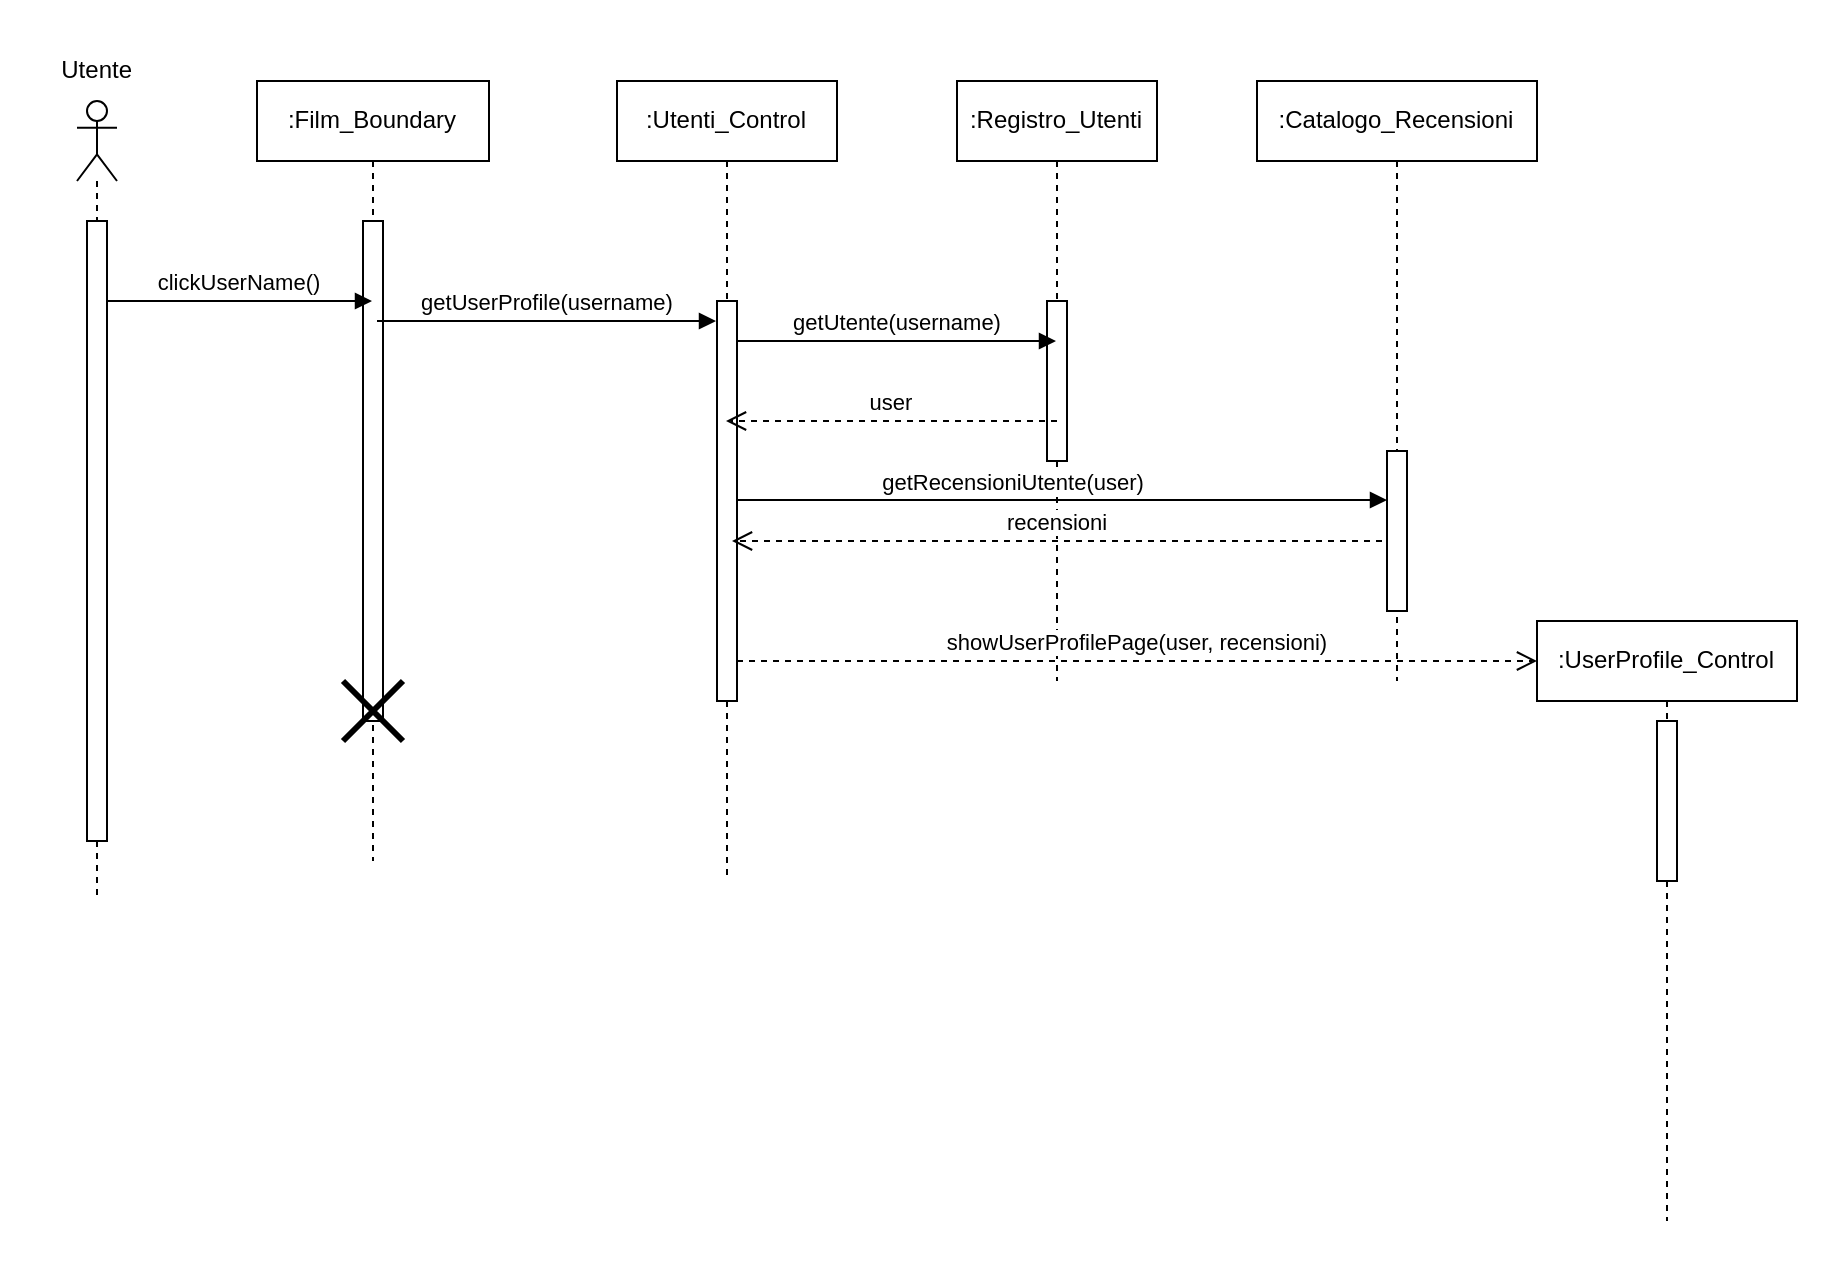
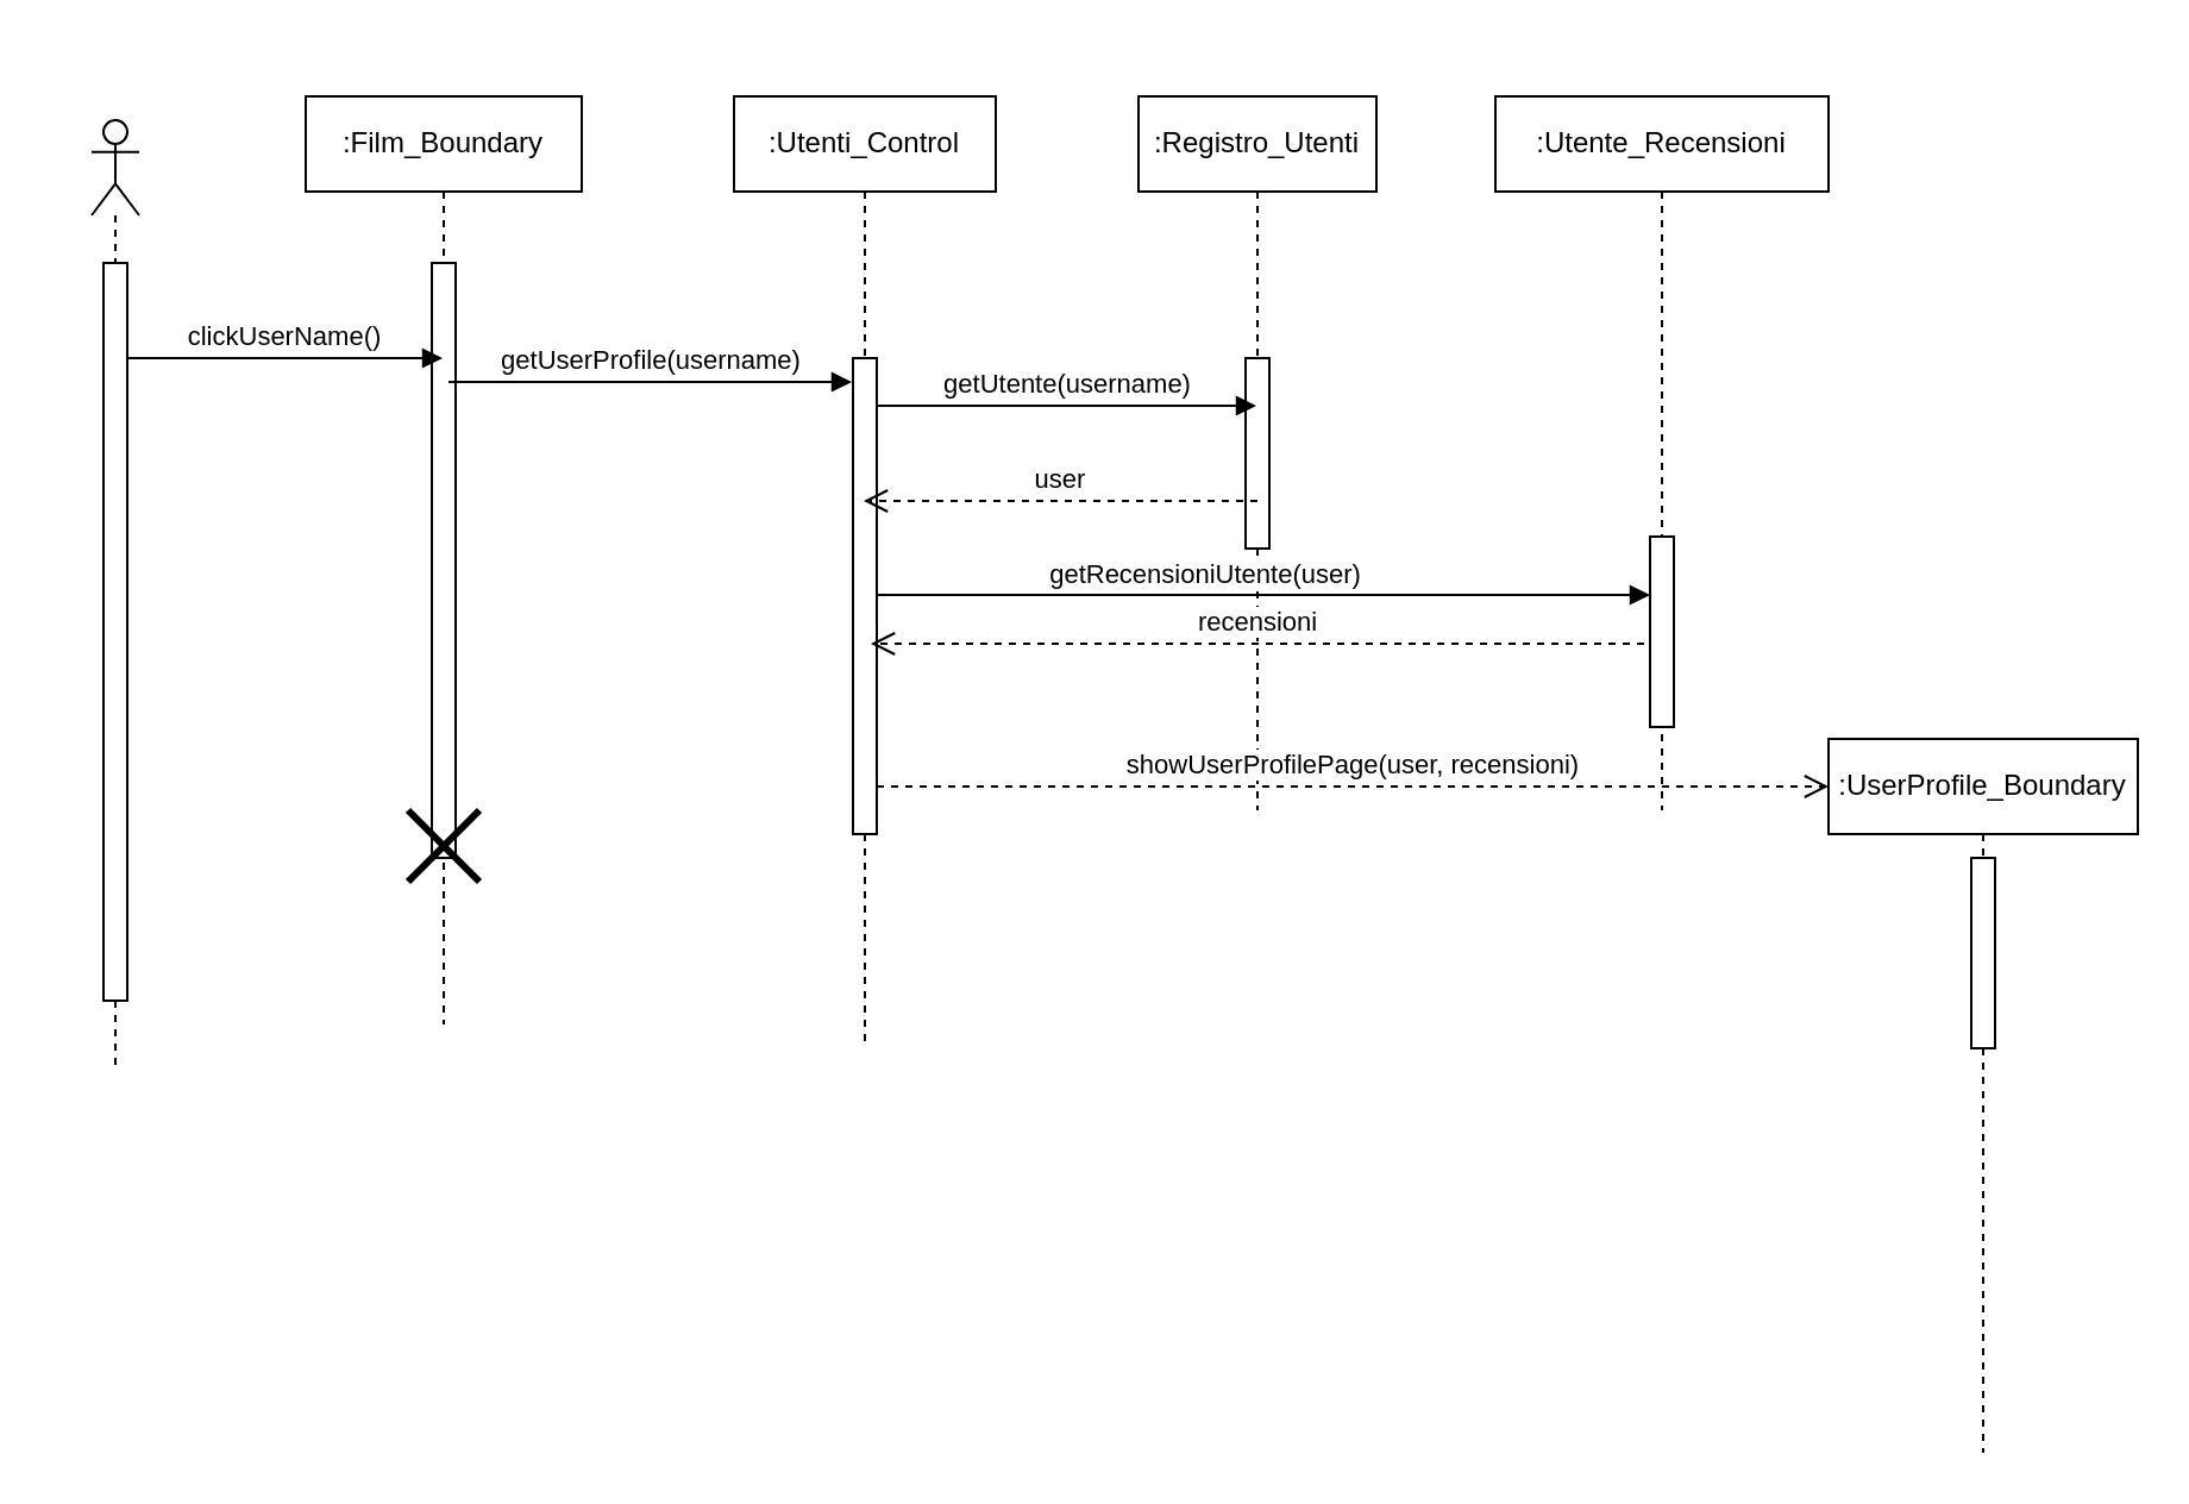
  <mxCell id="0" />
  <mxCell id="1" parent="0" />
  <mxCell id="2" value="" style="shape=umlLifeline;perimeter=lifelinePerimeter;whiteSpace=wrap;html=1;container=1;dropTarget=0;collapsible=0;recursiveResize=0;outlineConnect=0;portConstraint=eastwest;newEdgeStyle={&quot;curved&quot;:0,&quot;rounded&quot;:0};participant=umlActor;" vertex="1" parent="1"><mxGeometry x="38" y="50" width="20" height="400" as="geometry" /></mxCell>
  <mxCell id="3" value="" style="html=1;points=[[0,0,0,0,5],[0,1,0,0,-5],[1,0,0,0,5],[1,1,0,0,-5]];perimeter=orthogonalPerimeter;outlineConnect=0;targetShapes=umlLifeline;portConstraint=eastwest;newEdgeStyle={&quot;curved&quot;:0,&quot;rounded&quot;:0};" vertex="1" parent="2"><mxGeometry x="5" y="60" width="10" height="310" as="geometry" /></mxCell>
  <mxCell id="4" value=":Film_Boundary" style="shape=umlLifeline;perimeter=lifelinePerimeter;whiteSpace=wrap;html=1;container=1;dropTarget=0;collapsible=0;recursiveResize=0;outlineConnect=0;portConstraint=eastwest;newEdgeStyle={&quot;curved&quot;:0,&quot;rounded&quot;:0};" vertex="1" parent="1"><mxGeometry x="128" y="40" width="116" height="390" as="geometry" /></mxCell>
  <mxCell id="5" value="" style="html=1;points=[[0,0,0,0,5],[0,1,0,0,-5],[1,0,0,0,5],[1,1,0,0,-5]];perimeter=orthogonalPerimeter;outlineConnect=0;targetShapes=umlLifeline;portConstraint=eastwest;newEdgeStyle={&quot;curved&quot;:0,&quot;rounded&quot;:0};" vertex="1" parent="4"><mxGeometry x="53" y="70" width="10" height="250" as="geometry" /></mxCell>
  <mxCell id="6" value="" style="shape=umlDestroy;whiteSpace=wrap;html=1;strokeWidth=3;targetShapes=umlLifeline;" vertex="1" parent="4"><mxGeometry x="43" y="300" width="30" height="30" as="geometry" /></mxCell>
  <mxCell id="7" value="clickUserName()" style="html=1;verticalAlign=bottom;endArrow=block;curved=0;rounded=0;" edge="1" parent="1"><mxGeometry width="80" relative="1" as="geometry"><mxPoint x="53" y="150" as="sourcePoint" /><mxPoint x="185.5" y="150" as="targetPoint" /></mxGeometry></mxCell>
  <mxCell id="8" value=":Utenti_Control" style="shape=umlLifeline;perimeter=lifelinePerimeter;whiteSpace=wrap;html=1;container=1;dropTarget=0;collapsible=0;recursiveResize=0;outlineConnect=0;portConstraint=eastwest;newEdgeStyle={&quot;curved&quot;:0,&quot;rounded&quot;:0};" vertex="1" parent="1"><mxGeometry x="308" y="40" width="110" height="400" as="geometry" /></mxCell>
  <mxCell id="9" value="" style="html=1;points=[[0,0,0,0,5],[0,1,0,0,-5],[1,0,0,0,5],[1,1,0,0,-5]];perimeter=orthogonalPerimeter;outlineConnect=0;targetShapes=umlLifeline;portConstraint=eastwest;newEdgeStyle={&quot;curved&quot;:0,&quot;rounded&quot;:0};" vertex="1" parent="8"><mxGeometry x="50" y="110" width="10" height="200" as="geometry" /></mxCell>
  <mxCell id="10" value="getUserProfile(username)" style="html=1;verticalAlign=bottom;endArrow=block;curved=0;rounded=0;" edge="1" parent="1"><mxGeometry width="80" relative="1" as="geometry"><mxPoint x="188" y="160" as="sourcePoint" /><mxPoint x="357.5" y="160" as="targetPoint" /></mxGeometry></mxCell>
  <mxCell id="11" value=":Registro_Utenti" style="shape=umlLifeline;perimeter=lifelinePerimeter;whiteSpace=wrap;html=1;container=1;dropTarget=0;collapsible=0;recursiveResize=0;outlineConnect=0;portConstraint=eastwest;newEdgeStyle={&quot;curved&quot;:0,&quot;rounded&quot;:0};" vertex="1" parent="1"><mxGeometry x="478" y="40" width="100" height="300" as="geometry" /></mxCell>
  <mxCell id="12" value="" style="html=1;points=[[0,0,0,0,5],[0,1,0,0,-5],[1,0,0,0,5],[1,1,0,0,-5]];perimeter=orthogonalPerimeter;outlineConnect=0;targetShapes=umlLifeline;portConstraint=eastwest;newEdgeStyle={&quot;curved&quot;:0,&quot;rounded&quot;:0};" vertex="1" parent="11"><mxGeometry x="45" y="110" width="10" height="80" as="geometry" /></mxCell>
  <mxCell id="13" value="getUtente(username)" style="html=1;verticalAlign=bottom;endArrow=block;curved=0;rounded=0;" edge="1" parent="1" target="11"><mxGeometry width="80" relative="1" as="geometry"><mxPoint x="368" y="170" as="sourcePoint" /><mxPoint x="438" y="170" as="targetPoint" /></mxGeometry></mxCell>
  <mxCell id="14" value="user" style="html=1;verticalAlign=bottom;endArrow=open;dashed=1;endSize=8;curved=0;rounded=0;" edge="1" parent="1" target="8"><mxGeometry relative="1" as="geometry"><mxPoint x="528" y="210" as="sourcePoint" /><mxPoint x="448" y="210" as="targetPoint" /></mxGeometry></mxCell>
- <mxCell id="15" value=":UserProfile_Control" style="shape=umlLifeline;perimeter=lifelinePerimeter;whiteSpace=wrap;html=1;container=1;dropTarget=0;collapsible=0;recursiveResize=0;outlineConnect=0;portConstraint=eastwest;newEdgeStyle={&quot;curved&quot;:0,&quot;rounded&quot;:0};" vertex="1" parent="1"><mxGeometry x="768" y="310" width="130" height="300" as="geometry" /></mxCell>
+ <mxCell id="15" value=":UserProfile_Boundary" style="shape=umlLifeline;perimeter=lifelinePerimeter;whiteSpace=wrap;html=1;container=1;dropTarget=0;collapsible=0;recursiveResize=0;outlineConnect=0;portConstraint=eastwest;newEdgeStyle={&quot;curved&quot;:0,&quot;rounded&quot;:0};" vertex="1" parent="1"><mxGeometry x="768" y="310" width="130" height="300" as="geometry" /></mxCell>
  <mxCell id="16" value="" style="html=1;points=[[0,0,0,0,5],[0,1,0,0,-5],[1,0,0,0,5],[1,1,0,0,-5]];perimeter=orthogonalPerimeter;outlineConnect=0;targetShapes=umlLifeline;portConstraint=eastwest;newEdgeStyle={&quot;curved&quot;:0,&quot;rounded&quot;:0};" vertex="1" parent="15"><mxGeometry x="60" y="50" width="10" height="80" as="geometry" /></mxCell>
- <mxCell id="17" value="Utente&amp;nbsp;" style="text;html=1;align=center;verticalAlign=middle;whiteSpace=wrap;rounded=0;" vertex="1" parent="1"><mxGeometry x="20" y="20" width="60" height="30" as="geometry" /></mxCell>
- <mxCell id="18" value=":Catalogo_Recensioni" style="shape=umlLifeline;perimeter=lifelinePerimeter;whiteSpace=wrap;html=1;container=1;dropTarget=0;collapsible=0;recursiveResize=0;outlineConnect=0;portConstraint=eastwest;newEdgeStyle={&quot;curved&quot;:0,&quot;rounded&quot;:0};" vertex="1" parent="1"><mxGeometry x="628" y="40" width="140" height="300" as="geometry" /></mxCell>
+ <mxCell id="18" value=":Utente_Recensioni" style="shape=umlLifeline;perimeter=lifelinePerimeter;whiteSpace=wrap;html=1;container=1;dropTarget=0;collapsible=0;recursiveResize=0;outlineConnect=0;portConstraint=eastwest;newEdgeStyle={&quot;curved&quot;:0,&quot;rounded&quot;:0};" vertex="1" parent="1"><mxGeometry x="628" y="40" width="140" height="300" as="geometry" /></mxCell>
  <mxCell id="19" value="" style="html=1;points=[[0,0,0,0,5],[0,1,0,0,-5],[1,0,0,0,5],[1,1,0,0,-5]];perimeter=orthogonalPerimeter;outlineConnect=0;targetShapes=umlLifeline;portConstraint=eastwest;newEdgeStyle={&quot;curved&quot;:0,&quot;rounded&quot;:0};" vertex="1" parent="18"><mxGeometry x="65" y="185" width="10" height="80" as="geometry" /></mxCell>
  <mxCell id="20" value="" style="html=1;verticalAlign=bottom;endArrow=block;curved=0;rounded=0;" edge="1" parent="1"><mxGeometry width="80" relative="1" as="geometry"><mxPoint x="368" y="249.5" as="sourcePoint" /><mxPoint x="693" y="249.5" as="targetPoint" /></mxGeometry></mxCell>
  <mxCell id="21" value="getRecensioniUtente(user)" style="edgeLabel;html=1;align=center;verticalAlign=middle;resizable=0;points=[];" vertex="1" connectable="0" parent="20"><mxGeometry x="-0.125" y="-1" relative="1" as="geometry"><mxPoint x="-5" y="-10" as="offset" /></mxGeometry></mxCell>
  <mxCell id="22" value="recensioni" style="html=1;verticalAlign=bottom;endArrow=open;dashed=1;endSize=8;curved=0;rounded=0;" edge="1" parent="1"><mxGeometry relative="1" as="geometry"><mxPoint x="690.5" y="270" as="sourcePoint" /><mxPoint x="365.5" y="270" as="targetPoint" /></mxGeometry></mxCell>
  <mxCell id="23" value="showUserProfilePage(user, recensioni)" style="html=1;verticalAlign=bottom;endArrow=open;dashed=1;endSize=8;curved=0;rounded=0;" edge="1" parent="1"><mxGeometry relative="1" as="geometry"><mxPoint x="368" y="330" as="sourcePoint" /><mxPoint x="768" y="330" as="targetPoint" /></mxGeometry></mxCell>
